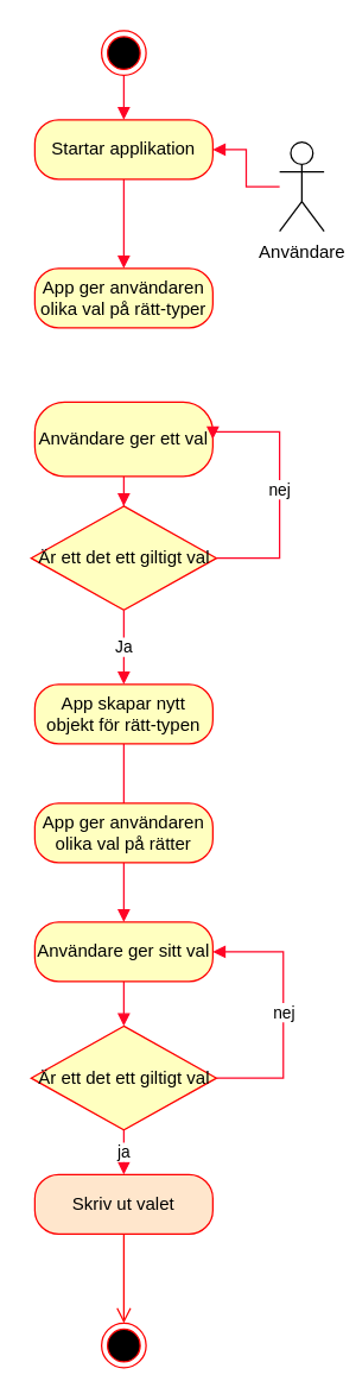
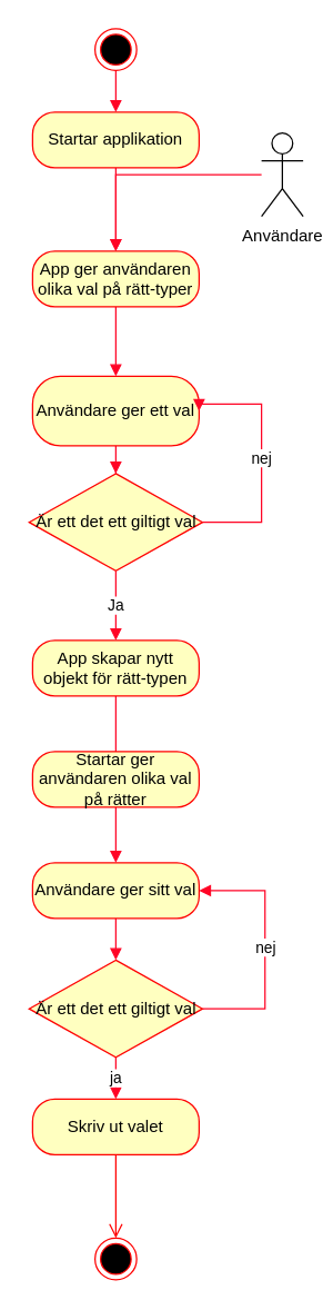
  <mxCell id="0" />
  <mxCell id="1" parent="0" />
  <mxCell id="2" value="" style="edgeStyle=orthogonalEdgeStyle;rounded=0;orthogonalLoop=1;jettySize=auto;html=1;endArrow=block;endFill=1;strokeColor=#FF0526;" edge="1" parent="1" source="3" target="7"><mxGeometry relative="1" as="geometry" /></mxCell>
  <mxCell id="3" value="" style="ellipse;html=1;shape=endState;fillColor=#000000;strokeColor=#ff0000;" vertex="1" parent="1"><mxGeometry x="68" y="20" width="30" height="30" as="geometry" /></mxCell>
- <mxCell id="4" style="edgeStyle=orthogonalEdgeStyle;rounded=0;orthogonalLoop=1;jettySize=auto;html=1;entryX=1;entryY=0.5;entryDx=0;entryDy=0;endArrow=block;endFill=1;strokeColor=#FF0526;" edge="1" parent="1" source="5" target="7"><mxGeometry relative="1" as="geometry" /></mxCell>
+ <mxCell id="4" style="edgeStyle=orthogonalEdgeStyle;rounded=0;orthogonalLoop=1;jettySize=auto;html=1;endArrow=block;endFill=1;strokeColor=#FF0526;" edge="1" parent="1" source="5" target="9"><mxGeometry relative="1" as="geometry" /></mxCell>
  <mxCell id="5" value="Användare&lt;br&gt;" style="shape=umlActor;verticalLabelPosition=bottom;verticalAlign=top;html=1;" vertex="1" parent="1"><mxGeometry x="188" y="95" width="30" height="60" as="geometry" /></mxCell>
  <mxCell id="6" style="edgeStyle=orthogonalEdgeStyle;rounded=0;orthogonalLoop=1;jettySize=auto;html=1;endArrow=block;endFill=1;strokeColor=#FF0526;" edge="1" parent="1" source="7" target="9"><mxGeometry relative="1" as="geometry" /></mxCell>
  <mxCell id="7" value="Startar applikation" style="rounded=1;whiteSpace=wrap;html=1;arcSize=40;fontColor=#000000;fillColor=#ffffc0;strokeColor=#ff0000;" vertex="1" parent="1"><mxGeometry x="23" y="80" width="120" height="40" as="geometry" /></mxCell>
+ <mxCell id="8" style="edgeStyle=orthogonalEdgeStyle;rounded=0;orthogonalLoop=1;jettySize=auto;html=1;entryX=0.5;entryY=0;entryDx=0;entryDy=0;endArrow=block;endFill=1;strokeColor=#FF0526;" edge="1" parent="1" source="9" target="11"><mxGeometry relative="1" as="geometry" /></mxCell>
  <mxCell id="9" value="App ger användaren olika val på rätt-typer" style="rounded=1;whiteSpace=wrap;html=1;arcSize=40;fontColor=#000000;fillColor=#ffffc0;strokeColor=#ff0000;" vertex="1" parent="1"><mxGeometry x="23" y="180" width="120" height="40" as="geometry" /></mxCell>
  <mxCell id="10" style="edgeStyle=orthogonalEdgeStyle;rounded=0;orthogonalLoop=1;jettySize=auto;html=1;entryX=0.5;entryY=0;entryDx=0;entryDy=0;endArrow=block;endFill=1;strokeColor=#FF0526;" edge="1" parent="1" source="11" target="14"><mxGeometry relative="1" as="geometry" /></mxCell>
  <mxCell id="11" value="Användare ger ett val" style="rounded=1;whiteSpace=wrap;html=1;arcSize=40;fontColor=#000000;fillColor=#ffffc0;strokeColor=#ff0000;" vertex="1" parent="1"><mxGeometry x="23" y="270" width="120" height="50" as="geometry" /></mxCell>
  <mxCell id="12" value="Ja" style="edgeStyle=orthogonalEdgeStyle;rounded=0;orthogonalLoop=1;jettySize=auto;html=1;entryX=0.5;entryY=0;entryDx=0;entryDy=0;endArrow=block;endFill=1;strokeColor=#FF0526;" edge="1" parent="1" source="14" target="16"><mxGeometry relative="1" as="geometry" /></mxCell>
  <mxCell id="13" value="nej" style="edgeStyle=orthogonalEdgeStyle;rounded=0;orthogonalLoop=1;jettySize=auto;html=1;endArrow=block;endFill=1;strokeColor=#FF0526;entryX=1;entryY=0.5;entryDx=0;entryDy=0;" edge="1" parent="1" source="14" target="11"><mxGeometry relative="1" as="geometry"><mxPoint x="188" y="290" as="targetPoint" /><Array as="points"><mxPoint x="188" y="375" /><mxPoint x="188" y="290" /></Array></mxGeometry></mxCell>
  <mxCell id="14" value="Är ett det ett giltigt val" style="rhombus;whiteSpace=wrap;html=1;fillColor=#ffffc0;strokeColor=#ff0000;" vertex="1" parent="1"><mxGeometry x="20.5" y="340" width="125" height="70" as="geometry" /></mxCell>
  <mxCell id="15" style="edgeStyle=orthogonalEdgeStyle;rounded=0;orthogonalLoop=1;jettySize=auto;html=1;entryX=0.5;entryY=0;entryDx=0;entryDy=0;endArrow=none;endFill=1;strokeColor=#FF0526;" edge="1" parent="1" source="16" target="18"><mxGeometry relative="1" as="geometry" /></mxCell>
  <mxCell id="16" value="App skapar nytt objekt för rätt-typen" style="rounded=1;whiteSpace=wrap;html=1;arcSize=40;fontColor=#000000;fillColor=#ffffc0;strokeColor=#ff0000;" vertex="1" parent="1"><mxGeometry x="23" y="460" width="120" height="40" as="geometry" /></mxCell>
  <mxCell id="17" style="edgeStyle=orthogonalEdgeStyle;rounded=0;orthogonalLoop=1;jettySize=auto;html=1;entryX=0.5;entryY=0;entryDx=0;entryDy=0;endArrow=block;endFill=1;strokeColor=#FF0526;" edge="1" parent="1" source="18" target="20"><mxGeometry relative="1" as="geometry" /></mxCell>
- <mxCell id="18" value="App ger användaren olika val på rätter" style="rounded=1;whiteSpace=wrap;html=1;arcSize=40;fontColor=#000000;fillColor=#ffffc0;strokeColor=#ff0000;" vertex="1" parent="1"><mxGeometry x="23" y="540" width="120" height="40" as="geometry" /></mxCell>
+ <mxCell id="18" value="Startar ger användaren olika val på rätter" style="rounded=1;whiteSpace=wrap;html=1;arcSize=40;fontColor=#000000;fillColor=#ffffc0;strokeColor=#ff0000;" vertex="1" parent="1"><mxGeometry x="23" y="540" width="120" height="40" as="geometry" /></mxCell>
  <mxCell id="19" style="edgeStyle=orthogonalEdgeStyle;rounded=0;orthogonalLoop=1;jettySize=auto;html=1;entryX=0.5;entryY=0;entryDx=0;entryDy=0;endArrow=block;endFill=1;strokeColor=#FF0526;" edge="1" parent="1" source="20" target="23"><mxGeometry relative="1" as="geometry" /></mxCell>
  <mxCell id="20" value="Användare ger sitt val" style="rounded=1;whiteSpace=wrap;html=1;arcSize=40;fontColor=#000000;fillColor=#ffffc0;strokeColor=#ff0000;" vertex="1" parent="1"><mxGeometry x="23" y="620" width="120" height="40" as="geometry" /></mxCell>
  <mxCell id="21" value="nej" style="edgeStyle=orthogonalEdgeStyle;rounded=0;orthogonalLoop=1;jettySize=auto;html=1;endArrow=block;endFill=1;strokeColor=#FF0526;entryX=1;entryY=0.5;entryDx=0;entryDy=0;" edge="1" parent="1" source="23" target="20"><mxGeometry relative="1" as="geometry"><mxPoint x="190.5" y="640" as="targetPoint" /><Array as="points"><mxPoint x="190.5" y="725" /><mxPoint x="190.5" y="640" /></Array></mxGeometry></mxCell>
  <mxCell id="22" value="ja" style="edgeStyle=orthogonalEdgeStyle;rounded=0;orthogonalLoop=1;jettySize=auto;html=1;entryX=0.5;entryY=0;entryDx=0;entryDy=0;endArrow=block;endFill=1;strokeColor=#FF0526;" edge="1" parent="1" source="23" target="24"><mxGeometry relative="1" as="geometry" /></mxCell>
  <mxCell id="23" value="Är ett det ett giltigt val" style="rhombus;whiteSpace=wrap;html=1;fillColor=#ffffc0;strokeColor=#ff0000;" vertex="1" parent="1"><mxGeometry x="20.5" y="690" width="125" height="70" as="geometry" /></mxCell>
- <mxCell id="24" value="Skriv ut valet" style="rounded=1;whiteSpace=wrap;html=1;arcSize=40;fontColor=#000000;fillColor=#ffe6cc;strokeColor=#ff0000;" vertex="1" parent="1"><mxGeometry x="23" y="790" width="120" height="40" as="geometry" /></mxCell>
+ <mxCell id="24" value="Skriv ut valet" style="rounded=1;whiteSpace=wrap;html=1;arcSize=40;fontColor=#000000;fillColor=#ffffc0;strokeColor=#ff0000;" vertex="1" parent="1"><mxGeometry x="23" y="790" width="120" height="40" as="geometry" /></mxCell>
  <mxCell id="25" value="" style="edgeStyle=orthogonalEdgeStyle;html=1;verticalAlign=bottom;endArrow=open;endSize=8;strokeColor=#ff0000;" edge="1" source="24" parent="1"><mxGeometry relative="1" as="geometry"><mxPoint x="83" y="890" as="targetPoint" /></mxGeometry></mxCell>
  <mxCell id="26" value="" style="ellipse;html=1;shape=endState;fillColor=#000000;strokeColor=#ff0000;" vertex="1" parent="1"><mxGeometry x="68" y="890" width="30" height="30" as="geometry" /></mxCell>
